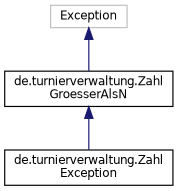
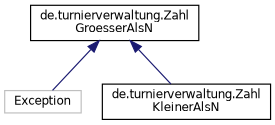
  digraph {
    rankdir=TB
    node [color=black fillcolor=white fontname=Helvetica fontsize=10 shape=record style=filled]
    edge [color=midnightblue dir=back fontname=Helvetica fontsize=10 labelfontname=Helvetica labelfontsize=10 style=solid]
    n1 [color=grey75 height=0.2 label=Exception width=0.4]
    n2 [height=0.2 label="de.turnierverwaltung.Zahl\lGroesserAlsN" width=0.4]
-   n3 [height=0.2 label="de.turnierverwaltung.Zahl\lException" width=0.4]
-   n1 -> n2
+   n3 [height=0.2 label="de.turnierverwaltung.Zahl\lKleinerAlsN" width=0.4]
+   n2 -> n1
    n2 -> n3
  }
